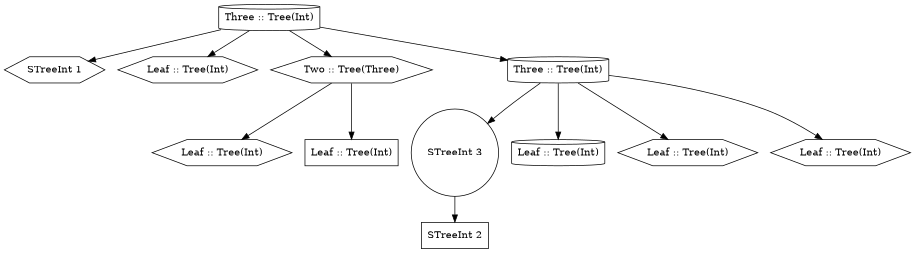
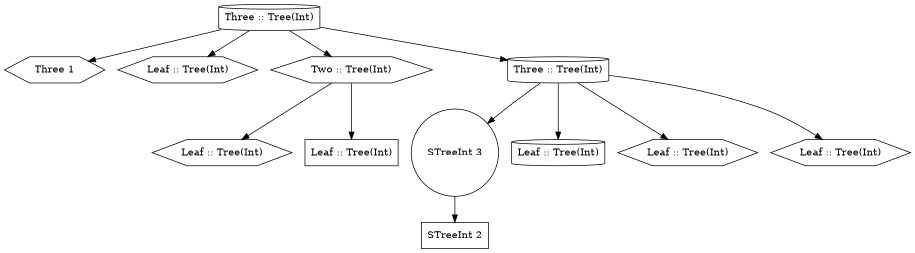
  digraph {
    node [shape=hexagon]
    n1 [label="Three :: Tree(Int)" shape=cylinder]
-   n2 [label="STreeInt 1"]
+   n2 [label="Three 1"]
    n3 [label="Leaf :: Tree(Int)"]
-   n4 [label="Two :: Tree(Three)"]
+   n4 [label="Two :: Tree(Int)"]
    n5 [label="Three :: Tree(Int)" shape=cylinder]
    n6 [label="Leaf :: Tree(Int)"]
    n7 [label="Leaf :: Tree(Int)" shape=box]
    n8 [label="STreeInt 3" shape=circle]
    n9 [label="Leaf :: Tree(Int)" shape=cylinder]
    n10 [label="Leaf :: Tree(Int)"]
    n11 [label="Leaf :: Tree(Int)"]
    n12 [label="STreeInt 2" shape=box]
    n1 -> n2
    n1 -> n3
    n1 -> n4
    n1 -> n5
    n4 -> n6
    n4 -> n7
    n5 -> n8
    n5 -> n9
    n5 -> n10
    n5 -> n11
    n8 -> n12
  }
